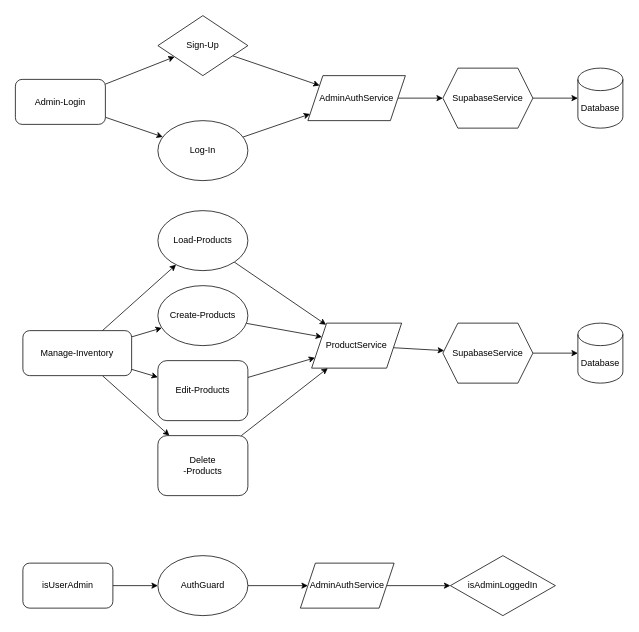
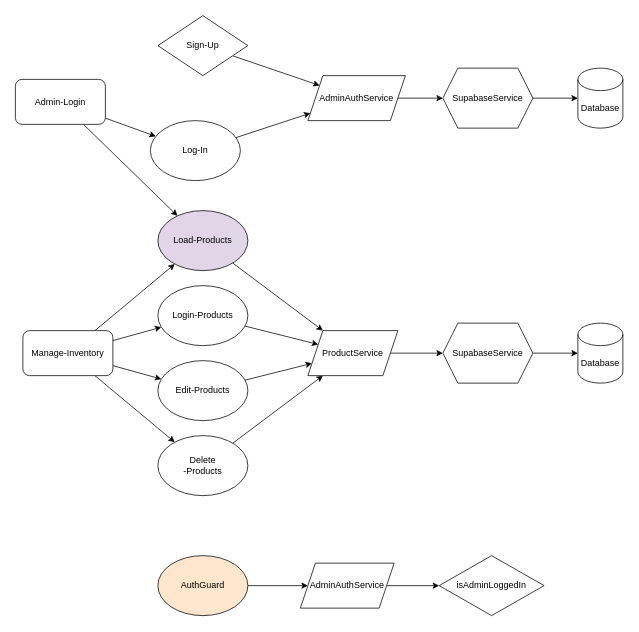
  <mxCell id="0" />
  <mxCell id="1" parent="0" />
- <mxCell id="2" style="edgeStyle=none;html=1;" parent="1" source="4" target="6" edge="1"><mxGeometry relative="1" as="geometry" /></mxCell>
+ <mxCell id="2" style="edgeStyle=none;html=1;" parent="1" source="4" target="18" edge="1"><mxGeometry relative="1" as="geometry" /></mxCell>
  <mxCell id="3" style="edgeStyle=none;html=1;" parent="1" source="4" target="8" edge="1"><mxGeometry relative="1" as="geometry" /></mxCell>
  <mxCell id="4" value="Admin-Login" style="rounded=1;whiteSpace=wrap;html=1;" parent="1" vertex="1"><mxGeometry x="20" y="105" width="120" height="60" as="geometry" /></mxCell>
  <mxCell id="5" style="edgeStyle=none;html=1;" edge="1" parent="1" source="6" target="10"><mxGeometry relative="1" as="geometry" /></mxCell>
  <mxCell id="6" value="Sign-Up" style="rhombus;whiteSpace=wrap;html=1;" parent="1" vertex="1"><mxGeometry x="210" width="120" height="80" as="geometry" y="20" /></mxCell>
  <mxCell id="7" style="edgeStyle=none;html=1;" edge="1" parent="1" source="8" target="10"><mxGeometry relative="1" as="geometry" /></mxCell>
- <mxCell id="8" value="Log-In" style="ellipse;whiteSpace=wrap;html=1;" parent="1" vertex="1"><mxGeometry x="210" y="160" width="120" height="80" as="geometry" /></mxCell>
+ <mxCell id="8" value="Log-In" style="ellipse;whiteSpace=wrap;html=1;" parent="1" vertex="1"><mxGeometry x="200" y="160" width="120" height="80" as="geometry" /></mxCell>
  <mxCell id="9" style="edgeStyle=none;html=1;" edge="1" parent="1" source="10" target="11"><mxGeometry relative="1" as="geometry" /></mxCell>
  <mxCell id="10" value="AdminAuthService" style="shape=parallelogram;perimeter=parallelogramPerimeter;whiteSpace=wrap;html=1;fixedSize=1;" parent="1" vertex="1"><mxGeometry x="410" y="100" width="130" height="60" as="geometry" /></mxCell>
  <mxCell id="11" value="SupabaseService" style="shape=hexagon;perimeter=hexagonPerimeter2;whiteSpace=wrap;html=1;fixedSize=1;" parent="1" vertex="1"><mxGeometry x="590" y="90" width="120" height="80" as="geometry" /></mxCell>
  <mxCell id="12" style="edgeStyle=none;html=1;" edge="1" parent="1" source="16" target="18"><mxGeometry relative="1" as="geometry" /></mxCell>
  <mxCell id="13" style="edgeStyle=none;html=1;" edge="1" parent="1" source="16" target="20"><mxGeometry relative="1" as="geometry" /></mxCell>
  <mxCell id="14" style="edgeStyle=none;html=1;" edge="1" parent="1" source="16" target="22"><mxGeometry relative="1" as="geometry" /></mxCell>
  <mxCell id="15" style="edgeStyle=none;html=1;" edge="1" parent="1" source="16" target="24"><mxGeometry relative="1" as="geometry" /></mxCell>
- <mxCell id="16" value="Manage-Inventory" style="rounded=1;whiteSpace=wrap;html=1;" vertex="1" parent="1"><mxGeometry x="30" y="440" width="145" height="60" as="geometry" /></mxCell>
+ <mxCell id="16" value="Manage-Inventory" style="rounded=1;whiteSpace=wrap;html=1;" vertex="1" parent="1"><mxGeometry x="30" y="440" width="120" height="60" as="geometry" /></mxCell>
  <mxCell id="17" style="edgeStyle=none;html=1;" edge="1" parent="1" source="18" target="26"><mxGeometry relative="1" as="geometry" /></mxCell>
- <mxCell id="18" value="Load-Products" style="ellipse;whiteSpace=wrap;html=1;" vertex="1" parent="1"><mxGeometry x="210" y="280" width="120" height="80" as="geometry" /></mxCell>
+ <mxCell id="18" value="Load-Products" style="ellipse;whiteSpace=wrap;html=1;fillColor=#e1d5e7;" vertex="1" parent="1"><mxGeometry x="210" y="280" width="120" height="80" as="geometry" /></mxCell>
  <mxCell id="19" style="edgeStyle=none;html=1;entryX=0;entryY=0.25;entryDx=0;entryDy=0;" edge="1" parent="1" source="20" target="26"><mxGeometry relative="1" as="geometry" /></mxCell>
- <mxCell id="20" value="Create-Products" style="ellipse;whiteSpace=wrap;html=1;" vertex="1" parent="1"><mxGeometry x="210" y="380" width="120" height="80" as="geometry" /></mxCell>
+ <mxCell id="20" value="Login-Products" style="ellipse;whiteSpace=wrap;html=1;" vertex="1" parent="1"><mxGeometry x="210" y="380" width="120" height="80" as="geometry" /></mxCell>
  <mxCell id="21" style="edgeStyle=none;html=1;" edge="1" parent="1" source="22" target="26"><mxGeometry relative="1" as="geometry" /></mxCell>
- <mxCell id="22" value="Edit-Products" style="whiteSpace=wrap;html=1;rounded=1;" vertex="1" parent="1"><mxGeometry x="210" y="480" width="120" height="80" as="geometry" /></mxCell>
+ <mxCell id="22" value="Edit-Products" style="ellipse;whiteSpace=wrap;html=1;" vertex="1" parent="1"><mxGeometry x="210" y="480" width="120" height="80" as="geometry" /></mxCell>
  <mxCell id="23" style="edgeStyle=none;html=1;" edge="1" parent="1" source="24" target="26"><mxGeometry relative="1" as="geometry" /></mxCell>
- <mxCell id="24" value="Delete&lt;div&gt;-Products&lt;/div&gt;" style="whiteSpace=wrap;html=1;rounded=1;" vertex="1" parent="1"><mxGeometry x="210" y="580" width="120" height="80" as="geometry" /></mxCell>
+ <mxCell id="24" value="Delete&lt;div&gt;-Products&lt;/div&gt;" style="ellipse;whiteSpace=wrap;html=1;" vertex="1" parent="1"><mxGeometry x="210" y="580" width="120" height="80" as="geometry" /></mxCell>
  <mxCell id="25" style="edgeStyle=none;html=1;" edge="1" parent="1" source="26" target="28"><mxGeometry relative="1" as="geometry" /></mxCell>
- <mxCell id="26" value="ProductService" style="shape=parallelogram;perimeter=parallelogramPerimeter;whiteSpace=wrap;html=1;fixedSize=1;" vertex="1" parent="1"><mxGeometry x="415" y="430" width="120" height="60" as="geometry" /></mxCell>
+ <mxCell id="26" value="ProductService" style="shape=parallelogram;perimeter=parallelogramPerimeter;whiteSpace=wrap;html=1;fixedSize=1;" vertex="1" parent="1"><mxGeometry x="410" y="440" width="120" height="60" as="geometry" /></mxCell>
  <mxCell id="27" style="edgeStyle=none;html=1;" edge="1" parent="1" source="28" target="31"><mxGeometry relative="1" as="geometry" /></mxCell>
  <mxCell id="28" value="SupabaseService" style="shape=hexagon;perimeter=hexagonPerimeter2;whiteSpace=wrap;html=1;fixedSize=1;" vertex="1" parent="1"><mxGeometry x="590" y="430" width="120" height="80" as="geometry" /></mxCell>
  <mxCell id="29" value="Database" style="shape=cylinder3;whiteSpace=wrap;html=1;boundedLbl=1;backgroundOutline=1;size=15;" vertex="1" parent="1"><mxGeometry x="770" y="90" width="60" height="80" as="geometry" /></mxCell>
  <mxCell id="30" style="edgeStyle=none;html=1;entryX=0;entryY=0.5;entryDx=0;entryDy=0;entryPerimeter=0;" edge="1" parent="1" source="11" target="29"><mxGeometry relative="1" as="geometry" /></mxCell>
  <mxCell id="31" value="Database" style="shape=cylinder3;whiteSpace=wrap;html=1;boundedLbl=1;backgroundOutline=1;size=15;" vertex="1" parent="1"><mxGeometry x="770" y="430" width="60" height="80" as="geometry" /></mxCell>
- <mxCell id="32" style="edgeStyle=none;html=1;" edge="1" parent="1" source="33" target="35"><mxGeometry relative="1" as="geometry" /></mxCell>
- <mxCell id="33" value="isUserAdmin" style="rounded=1;whiteSpace=wrap;html=1;" vertex="1" parent="1"><mxGeometry x="30" y="750" width="120" height="60" as="geometry" /></mxCell>
  <mxCell id="34" style="edgeStyle=none;html=1;" edge="1" parent="1" source="35" target="37"><mxGeometry relative="1" as="geometry" /></mxCell>
- <mxCell id="35" value="AuthGuard" style="ellipse;whiteSpace=wrap;html=1;" vertex="1" parent="1"><mxGeometry x="210" y="740" width="120" height="80" as="geometry" /></mxCell>
+ <mxCell id="35" value="AuthGuard" style="ellipse;whiteSpace=wrap;html=1;fillColor=#ffe6cc;" vertex="1" parent="1"><mxGeometry x="210" y="740" width="120" height="80" as="geometry" /></mxCell>
  <mxCell id="36" style="edgeStyle=none;html=1;" edge="1" parent="1" source="37" target="38"><mxGeometry relative="1" as="geometry" /></mxCell>
  <mxCell id="37" value="AdminAuthService" style="shape=parallelogram;perimeter=parallelogramPerimeter;whiteSpace=wrap;html=1;fixedSize=1;" vertex="1" parent="1"><mxGeometry x="400" y="750" width="125" height="60" as="geometry" /></mxCell>
- <mxCell id="38" value="isAdminLoggedIn" style="rhombus;whiteSpace=wrap;html=1;" vertex="1" parent="1"><mxGeometry x="600" y="740" width="140" height="80" as="geometry" /></mxCell>
+ <mxCell id="38" value="isAdminLoggedIn" style="rhombus;whiteSpace=wrap;html=1;" vertex="1" parent="1"><mxGeometry x="585" y="740" width="140" height="80" as="geometry" /></mxCell>
